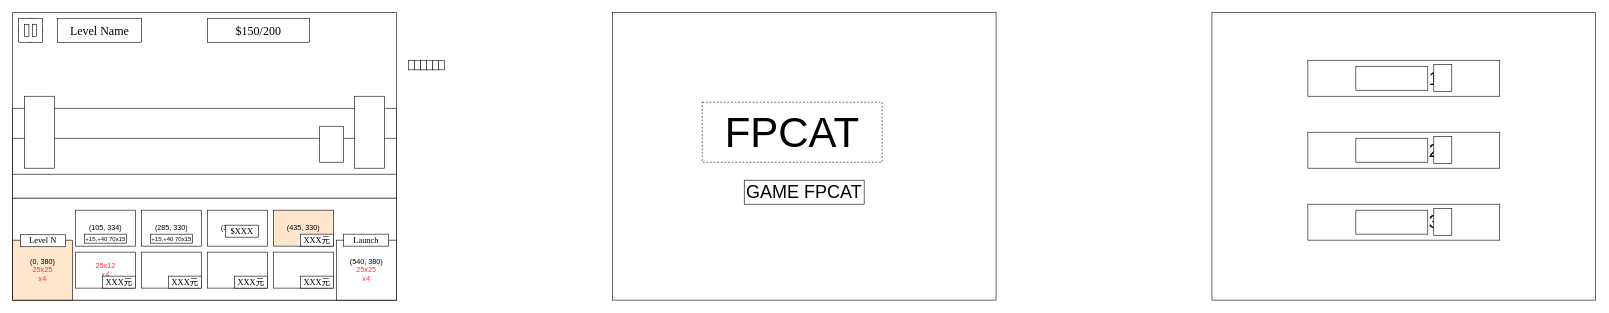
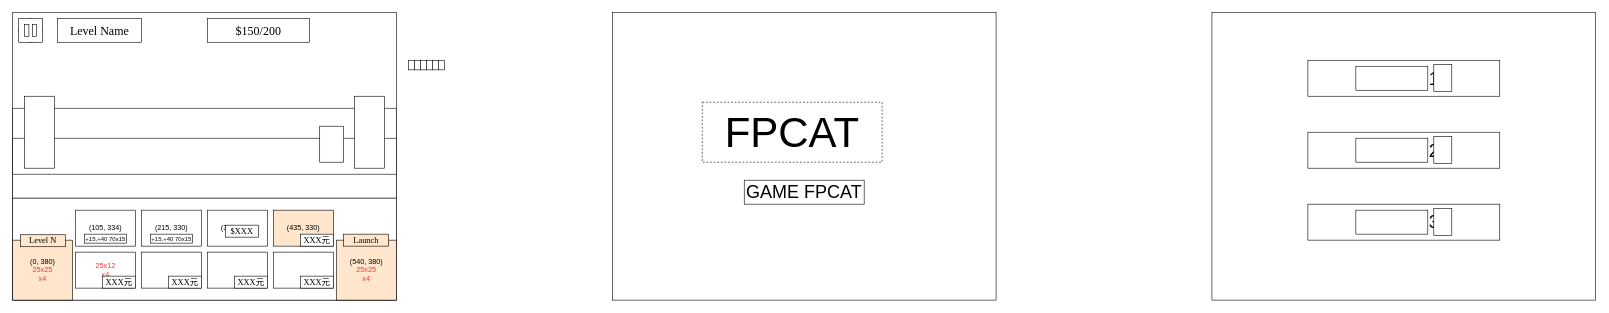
  <mxCell id="0" />
  <mxCell id="1" parent="0" />
  <mxCell id="2" value="" style="rounded=0;whiteSpace=wrap;html=1;fillColor=none;" parent="1" vertex="1"><mxGeometry width="640" height="480" as="geometry" x="20" y="20" /></mxCell>
  <mxCell id="3" value="" style="rounded=0;whiteSpace=wrap;html=1;" parent="1" vertex="1"><mxGeometry y="180" width="640" height="150" as="geometry" x="20" /></mxCell>
  <mxCell id="4" value="" style="rounded=0;whiteSpace=wrap;html=1;" parent="1" vertex="1"><mxGeometry y="330" width="640" height="170" as="geometry" x="20" /></mxCell>
  <mxCell id="5" value="&lt;div&gt;(0, 380)&lt;/div&gt;&lt;font color=&quot;#ff3333&quot;&gt;25x25&lt;/font&gt;&lt;div&gt;&lt;font color=&quot;#ff3333&quot;&gt;x4&lt;/font&gt;&lt;/div&gt;" style="whiteSpace=wrap;html=1;aspect=fixed;fillColor=#ffe6cc;" parent="1" vertex="1"><mxGeometry y="400" width="100" height="100" as="geometry" x="20" /></mxCell>
- <mxCell id="6" value="&lt;div&gt;(540, 380)&lt;font color=&quot;#ff3333&quot;&gt;&lt;br&gt;&lt;/font&gt;&lt;/div&gt;&lt;font color=&quot;#ff3333&quot;&gt;25x25&lt;/font&gt;&lt;div&gt;&lt;font color=&quot;#ff3333&quot;&gt;x4&lt;/font&gt;&lt;/div&gt;" style="whiteSpace=wrap;html=1;aspect=fixed;" parent="1" vertex="1"><mxGeometry x="560" y="400" width="100" height="100" as="geometry" /></mxCell>
+ <mxCell id="6" value="&lt;div&gt;(540, 380)&lt;font color=&quot;#ff3333&quot;&gt;&lt;br&gt;&lt;/font&gt;&lt;/div&gt;&lt;font color=&quot;#ff3333&quot;&gt;25x25&lt;/font&gt;&lt;div&gt;&lt;font color=&quot;#ff3333&quot;&gt;x4&lt;/font&gt;&lt;/div&gt;" style="whiteSpace=wrap;html=1;aspect=fixed;fillColor=#ffe6cc;" parent="1" vertex="1"><mxGeometry x="560" y="400" width="100" height="100" as="geometry" /></mxCell>
  <mxCell id="7" value="(105, 334)" style="rounded=0;whiteSpace=wrap;html=1;" parent="1" vertex="1"><mxGeometry x="125" y="350" width="100" height="60" as="geometry" /></mxCell>
- <mxCell id="8" value="(285, 330)" style="rounded=0;whiteSpace=wrap;html=1;" parent="1" vertex="1"><mxGeometry x="235" y="350" width="100" height="60" as="geometry" /></mxCell>
+ <mxCell id="8" value="(215, 330)" style="rounded=0;whiteSpace=wrap;html=1;" parent="1" vertex="1"><mxGeometry x="235" y="350" width="100" height="60" as="geometry" /></mxCell>
  <mxCell id="9" value="(325, 330)" style="rounded=0;whiteSpace=wrap;html=1;" parent="1" vertex="1"><mxGeometry x="345" y="350" width="100" height="60" as="geometry" /></mxCell>
  <mxCell id="10" value="(435, 330)" style="rounded=0;whiteSpace=wrap;html=1;fillColor=#ffe6cc;" parent="1" vertex="1"><mxGeometry x="455" y="350" width="100" height="60" as="geometry" /></mxCell>
  <mxCell id="11" value="&lt;font color=&quot;#ff3333&quot;&gt;25x12&lt;/font&gt;&lt;div&gt;&lt;font color=&quot;#ff3333&quot;&gt;x4&lt;/font&gt;&lt;/div&gt;" style="rounded=0;whiteSpace=wrap;html=1;" parent="1" vertex="1"><mxGeometry x="125" y="420" width="100" height="60" as="geometry" /></mxCell>
  <mxCell id="12" value="" style="rounded=0;whiteSpace=wrap;html=1;" parent="1" vertex="1"><mxGeometry x="235" y="420" width="100" height="60" as="geometry" /></mxCell>
  <mxCell id="13" value="" style="rounded=0;whiteSpace=wrap;html=1;" parent="1" vertex="1"><mxGeometry x="345" y="420" width="100" height="60" as="geometry" /></mxCell>
  <mxCell id="14" value="" style="rounded=0;whiteSpace=wrap;html=1;" parent="1" vertex="1"><mxGeometry x="455" y="420" width="100" height="60" as="geometry" /></mxCell>
  <mxCell id="15" value="&lt;p style=&quot;line-height: 0%; margin-top: 18px; margin-bottom: 12px;&quot;&gt;&lt;font style=&quot;font-size: 20px;&quot; face=&quot;Fira Code&quot;&gt;$150/200&lt;/font&gt;&lt;/p&gt;" style="rounded=0;whiteSpace=wrap;html=1;align=center;" parent="1" vertex="1"><mxGeometry x="345" y="30" width="170" height="40" as="geometry" /></mxCell>
  <mxCell id="16" value="" style="ellipse;whiteSpace=wrap;html=1;aspect=fixed;" parent="1" vertex="1"><mxGeometry x="30" y="30" width="40" height="40" as="geometry" /></mxCell>
  <mxCell id="17" value="&lt;p style=&quot;line-height: 0%; margin-top: 18px; margin-bottom: 12px;&quot;&gt;&lt;font face=&quot;Fira Code&quot;&gt;&lt;span style=&quot;font-size: 20px;&quot;&gt;Level Name&lt;/span&gt;&lt;/font&gt;&lt;/p&gt;" style="rounded=0;whiteSpace=wrap;html=1;align=center;" parent="1" vertex="1"><mxGeometry x="95" y="30" width="140" height="40" as="geometry" /></mxCell>
- <mxCell id="18" value="&lt;p style=&quot;line-height: 0%; margin-top: 12px; margin-bottom: 12px; font-size: 14px;&quot;&gt;&lt;font style=&quot;font-size: 14px;&quot; face=&quot;Fira Code&quot;&gt;&lt;span style=&quot;font-size: 14px;&quot;&gt;Level N&lt;/span&gt;&lt;/font&gt;&lt;/p&gt;" style="rounded=0;whiteSpace=wrap;html=1;align=center;fontSize=14;spacing=0;" parent="1" vertex="1"><mxGeometry x="33" y="391" width="75" height="20" as="geometry" /></mxCell>
- <mxCell id="19" value="&lt;p style=&quot;line-height: 0%; margin-top: 12px; margin-bottom: 12px; font-size: 14px;&quot;&gt;&lt;font face=&quot;Fira Code&quot;&gt;Launch&lt;/font&gt;&lt;/p&gt;" style="rounded=0;whiteSpace=wrap;html=1;align=center;fontSize=14;spacing=0;" parent="1" vertex="1"><mxGeometry x="572" y="390" width="75" height="20" as="geometry" /></mxCell>
+ <mxCell id="18" value="&lt;p style=&quot;line-height: 0%; margin-top: 12px; margin-bottom: 12px; font-size: 14px;&quot;&gt;&lt;font style=&quot;font-size: 14px;&quot; face=&quot;Fira Code&quot;&gt;&lt;span style=&quot;font-size: 14px;&quot;&gt;Level N&lt;/span&gt;&lt;/font&gt;&lt;/p&gt;" style="rounded=0;whiteSpace=wrap;html=1;align=center;fontSize=14;spacing=0;fillColor=#ffe6cc;" parent="1" vertex="1"><mxGeometry x="33" y="391" width="75" height="20" as="geometry" /></mxCell>
+ <mxCell id="19" value="&lt;p style=&quot;line-height: 0%; margin-top: 12px; margin-bottom: 12px; font-size: 14px;&quot;&gt;&lt;font face=&quot;Fira Code&quot;&gt;Launch&lt;/font&gt;&lt;/p&gt;" style="rounded=0;whiteSpace=wrap;html=1;align=center;fontSize=14;spacing=0;fillColor=#ffe6cc;" parent="1" vertex="1"><mxGeometry x="572" y="390" width="75" height="20" as="geometry" /></mxCell>
  <mxCell id="20" value="&lt;p style=&quot;line-height: 0%; margin-top: 12px; margin-bottom: 12px; font-size: 14px;&quot;&gt;&lt;font face=&quot;Fira Code&quot;&gt;XXX元&lt;/font&gt;&lt;/p&gt;" style="rounded=0;whiteSpace=wrap;html=1;align=center;fontSize=14;spacing=0;" parent="1" vertex="1"><mxGeometry x="170" y="460" width="55" height="20" as="geometry" /></mxCell>
  <mxCell id="21" value="&lt;p style=&quot;line-height: 0%; margin-top: 12px; margin-bottom: 12px; font-size: 14px;&quot;&gt;&lt;font face=&quot;Fira Code&quot;&gt;XXX元&lt;/font&gt;&lt;/p&gt;" style="rounded=0;whiteSpace=wrap;html=1;align=center;fontSize=14;spacing=0;" parent="1" vertex="1"><mxGeometry x="280" y="460" width="55" height="20" as="geometry" /></mxCell>
  <mxCell id="22" value="&lt;p style=&quot;line-height: 0%; margin-top: 12px; margin-bottom: 12px; font-size: 14px;&quot;&gt;&lt;font face=&quot;Fira Code&quot;&gt;$XXX&lt;/font&gt;&lt;/p&gt;" style="rounded=0;whiteSpace=wrap;html=1;align=center;fontSize=14;spacing=0;" parent="1" vertex="1"><mxGeometry x="375" y="375" width="55" height="20" as="geometry" /></mxCell>
  <mxCell id="23" value="&lt;p style=&quot;line-height: 0%; margin-top: 12px; margin-bottom: 12px; font-size: 14px;&quot;&gt;&lt;font face=&quot;Fira Code&quot;&gt;XXX元&lt;/font&gt;&lt;/p&gt;" style="rounded=0;whiteSpace=wrap;html=1;align=center;fontSize=14;spacing=0;" parent="1" vertex="1"><mxGeometry x="390" y="460" width="55" height="20" as="geometry" /></mxCell>
  <mxCell id="24" value="&lt;p style=&quot;line-height: 0%; margin-top: 12px; margin-bottom: 12px; font-size: 14px;&quot;&gt;&lt;font face=&quot;Fira Code&quot;&gt;XXX元&lt;/font&gt;&lt;/p&gt;" style="rounded=0;whiteSpace=wrap;html=1;align=center;fontSize=14;spacing=0;" parent="1" vertex="1"><mxGeometry x="500" y="390" width="55" height="20" as="geometry" /></mxCell>
  <mxCell id="25" value="&lt;p style=&quot;line-height: 0%; margin-top: 12px; margin-bottom: 12px; font-size: 14px;&quot;&gt;&lt;font face=&quot;Fira Code&quot;&gt;XXX元&lt;/font&gt;&lt;/p&gt;" style="rounded=0;whiteSpace=wrap;html=1;align=center;fontSize=14;spacing=0;" parent="1" vertex="1"><mxGeometry x="500" y="460" width="55" height="20" as="geometry" /></mxCell>
  <mxCell id="26" value="+15,+40 70x15" style="rounded=0;whiteSpace=wrap;html=1;fontSize=10;" parent="1" vertex="1"><mxGeometry x="140" y="390" width="70" height="15" as="geometry" /></mxCell>
  <mxCell id="27" value="&lt;span style=&quot;font-size: 10px;&quot;&gt;+15,+40 70x15&lt;/span&gt;" style="rounded=0;whiteSpace=wrap;html=1;" parent="1" vertex="1"><mxGeometry x="250" y="390" width="70" height="15" as="geometry" /></mxCell>
  <mxCell id="28" value="" style="rounded=0;whiteSpace=wrap;html=1;" parent="1" vertex="1"><mxGeometry y="230" width="640" height="60" as="geometry" x="20" /></mxCell>
  <mxCell id="29" value="" style="rounded=0;whiteSpace=wrap;html=1;" parent="1" vertex="1"><mxGeometry x="40" y="160" width="50" height="120" as="geometry" /></mxCell>
  <mxCell id="30" value="" style="rounded=0;whiteSpace=wrap;html=1;" parent="1" vertex="1"><mxGeometry x="30" y="30" width="40" height="40" as="geometry" /></mxCell>
  <mxCell id="31" value="" style="rounded=0;whiteSpace=wrap;html=1;" parent="1" vertex="1"><mxGeometry x="590" y="160" width="50" height="120" as="geometry" /></mxCell>
  <mxCell id="32" value="" style="rounded=0;whiteSpace=wrap;html=1;" parent="1" vertex="1"><mxGeometry x="40" y="40" width="7" height="20" as="geometry" /></mxCell>
  <mxCell id="33" value="" style="rounded=0;whiteSpace=wrap;html=1;" parent="1" vertex="1"><mxGeometry x="53" y="40" width="7" height="20" as="geometry" /></mxCell>
  <mxCell id="34" value="" style="rounded=0;whiteSpace=wrap;html=1;fillColor=none;" parent="1" vertex="1"><mxGeometry x="1020" width="640" height="480" as="geometry" y="20" /></mxCell>
  <mxCell id="35" value="&lt;font style=&quot;font-size: 70px;&quot;&gt;FPCAT&lt;/font&gt;" style="rounded=0;whiteSpace=wrap;html=1;fillColor=none;strokeColor=default;dashed=1;fontSize=70;" parent="1" vertex="1"><mxGeometry x="1170" y="170" width="300" height="100" as="geometry" /></mxCell>
  <mxCell id="36" value="&lt;font style=&quot;font-size: 30px;&quot;&gt;GAME FPCAT&lt;/font&gt;" style="rounded=0;whiteSpace=wrap;html=1;fontSize=30;" parent="1" vertex="1"><mxGeometry x="1240" y="300" width="200" height="40" as="geometry" /></mxCell>
  <mxCell id="37" value="" style="rounded=0;whiteSpace=wrap;html=1;fillColor=none;" parent="1" vertex="1"><mxGeometry x="2020" width="640" height="480" as="geometry" y="20" /></mxCell>
  <mxCell id="38" value="&lt;font style=&quot;font-size: 30px;&quot;&gt;LEVEL 1&lt;/font&gt;" style="rounded=0;whiteSpace=wrap;html=1;fontSize=30;" parent="1" vertex="1"><mxGeometry x="2180" y="100" width="320" height="60" as="geometry" /></mxCell>
  <mxCell id="39" value="&lt;font style=&quot;font-size: 30px;&quot;&gt;LEVEL 2&lt;/font&gt;" style="rounded=0;whiteSpace=wrap;html=1;fontSize=30;" parent="1" vertex="1"><mxGeometry x="2180" y="220" width="320" height="60" as="geometry" /></mxCell>
  <mxCell id="40" value="&lt;font style=&quot;font-size: 30px;&quot;&gt;LEVEL 3&lt;/font&gt;" style="rounded=0;whiteSpace=wrap;html=1;fontSize=30;" parent="1" vertex="1"><mxGeometry x="2180" y="340" width="320" height="60" as="geometry" /></mxCell>
  <mxCell id="41" value="" style="rounded=0;whiteSpace=wrap;html=1;" parent="1" vertex="1"><mxGeometry x="532" y="210" width="40" height="60" as="geometry" /></mxCell>
  <mxCell id="42" value="" style="rounded=0;whiteSpace=wrap;html=1;" vertex="1" parent="1"><mxGeometry x="680" y="100" width="10" height="16" as="geometry" /></mxCell>
  <mxCell id="43" value="" style="rounded=0;whiteSpace=wrap;html=1;" vertex="1" parent="1"><mxGeometry x="690" y="100" width="10" height="16" as="geometry" /></mxCell>
  <mxCell id="44" value="" style="rounded=0;whiteSpace=wrap;html=1;" vertex="1" parent="1"><mxGeometry x="700" y="100" width="10" height="16" as="geometry" /></mxCell>
  <mxCell id="45" value="" style="rounded=0;whiteSpace=wrap;html=1;" vertex="1" parent="1"><mxGeometry x="710" y="100" width="10" height="16" as="geometry" /></mxCell>
  <mxCell id="46" value="" style="rounded=0;whiteSpace=wrap;html=1;" vertex="1" parent="1"><mxGeometry x="720" y="100" width="10" height="16" as="geometry" /></mxCell>
  <mxCell id="47" value="" style="rounded=0;whiteSpace=wrap;html=1;" vertex="1" parent="1"><mxGeometry x="730" y="100" width="10" height="16" as="geometry" /></mxCell>
  <mxCell id="48" value="" style="rounded=0;whiteSpace=wrap;html=1;" vertex="1" parent="1"><mxGeometry x="2260" y="110" width="120" height="40" as="geometry" /></mxCell>
  <mxCell id="49" value="" style="rounded=0;whiteSpace=wrap;html=1;" vertex="1" parent="1"><mxGeometry x="2390" y="107" width="30" height="45" as="geometry" /></mxCell>
  <mxCell id="50" value="" style="rounded=0;whiteSpace=wrap;html=1;" vertex="1" parent="1"><mxGeometry x="2260" y="230" width="120" height="40" as="geometry" /></mxCell>
  <mxCell id="51" value="" style="rounded=0;whiteSpace=wrap;html=1;" vertex="1" parent="1"><mxGeometry x="2260" y="350" width="120" height="40" as="geometry" /></mxCell>
  <mxCell id="52" value="" style="rounded=0;whiteSpace=wrap;html=1;" vertex="1" parent="1"><mxGeometry x="2390" y="227" width="30" height="45" as="geometry" /></mxCell>
  <mxCell id="53" value="" style="rounded=0;whiteSpace=wrap;html=1;" vertex="1" parent="1"><mxGeometry x="2390" y="347" width="30" height="45" as="geometry" /></mxCell>
